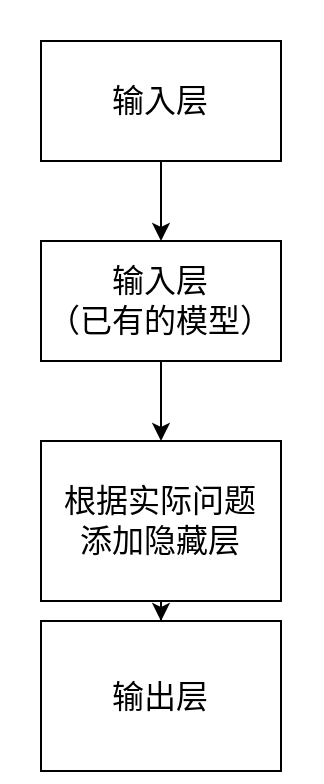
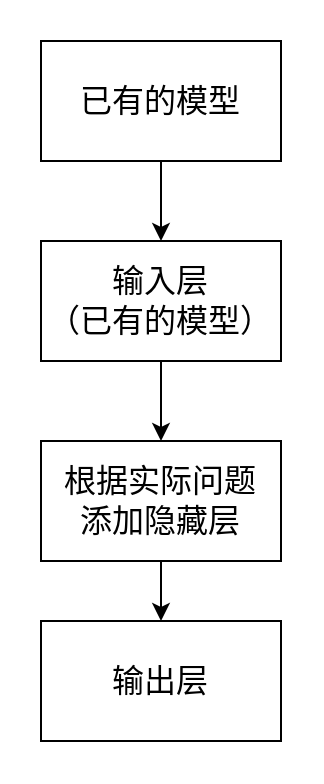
  <mxCell id="0" />
  <mxCell id="1" parent="0" />
  <mxCell id="2" value="" style="edgeStyle=orthogonalEdgeStyle;rounded=0;orthogonalLoop=1;jettySize=auto;html=1;" edge="1" parent="1" source="3" target="5"><mxGeometry relative="1" as="geometry" /></mxCell>
- <mxCell id="3" value="&lt;font style=&quot;font-size: 16px&quot;&gt;输入层&lt;/font&gt;" style="rounded=0;whiteSpace=wrap;html=1;" vertex="1" parent="1"><mxGeometry x="20" y="20" width="120" height="60" as="geometry" /></mxCell>
+ <mxCell id="3" value="&lt;font style=&quot;font-size: 16px&quot;&gt;已有的模型&lt;/font&gt;" style="rounded=0;whiteSpace=wrap;html=1;" vertex="1" parent="1"><mxGeometry x="20" y="20" width="120" height="60" as="geometry" /></mxCell>
  <mxCell id="4" value="" style="edgeStyle=orthogonalEdgeStyle;rounded=0;orthogonalLoop=1;jettySize=auto;html=1;" edge="1" parent="1" source="5" target="7"><mxGeometry relative="1" as="geometry" /></mxCell>
  <mxCell id="5" value="&lt;font style=&quot;font-size: 16px&quot;&gt;输入层&lt;br&gt;（已有的模型）&lt;/font&gt;" style="rounded=0;whiteSpace=wrap;html=1;" vertex="1" parent="1"><mxGeometry x="20" y="120" width="120" height="60" as="geometry" /></mxCell>
  <mxCell id="6" value="" style="edgeStyle=orthogonalEdgeStyle;rounded=0;orthogonalLoop=1;jettySize=auto;html=1;" edge="1" parent="1" source="7" target="8"><mxGeometry relative="1" as="geometry" /></mxCell>
- <mxCell id="7" value="&lt;font style=&quot;font-size: 16px&quot;&gt;根据实际问题&lt;br&gt;添加隐藏层&lt;/font&gt;" style="whiteSpace=wrap;html=1;rounded=0;" vertex="1" parent="1"><mxGeometry x="20" y="220" width="120" height="80" as="geometry" /></mxCell>
- <mxCell id="8" value="&lt;font style=&quot;font-size: 16px&quot;&gt;输出层&lt;/font&gt;" style="whiteSpace=wrap;html=1;rounded=0;" vertex="1" parent="1"><mxGeometry x="20" y="310" width="120" height="75" as="geometry" /></mxCell>
+ <mxCell id="7" value="&lt;font style=&quot;font-size: 16px&quot;&gt;根据实际问题&lt;br&gt;添加隐藏层&lt;/font&gt;" style="whiteSpace=wrap;html=1;rounded=0;" vertex="1" parent="1"><mxGeometry x="20" y="220" width="120" height="60" as="geometry" /></mxCell>
+ <mxCell id="8" value="&lt;font style=&quot;font-size: 16px&quot;&gt;输出层&lt;/font&gt;" style="whiteSpace=wrap;html=1;rounded=0;" vertex="1" parent="1"><mxGeometry x="20" y="310" width="120" height="60" as="geometry" /></mxCell>
